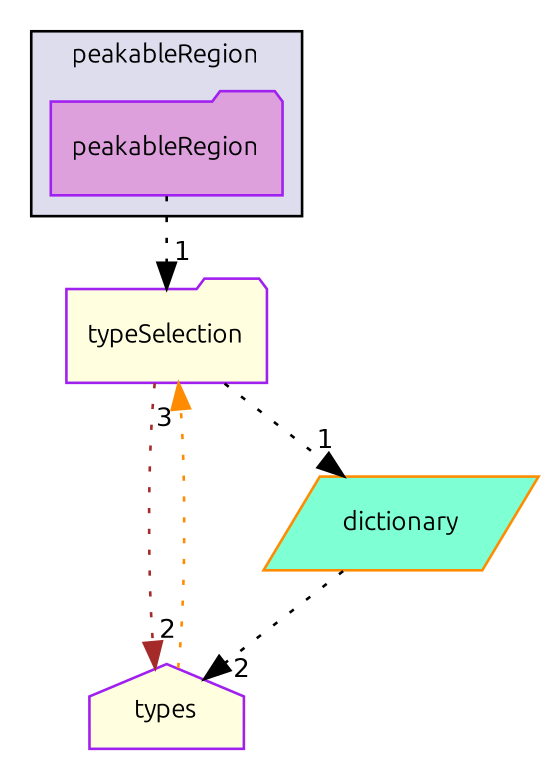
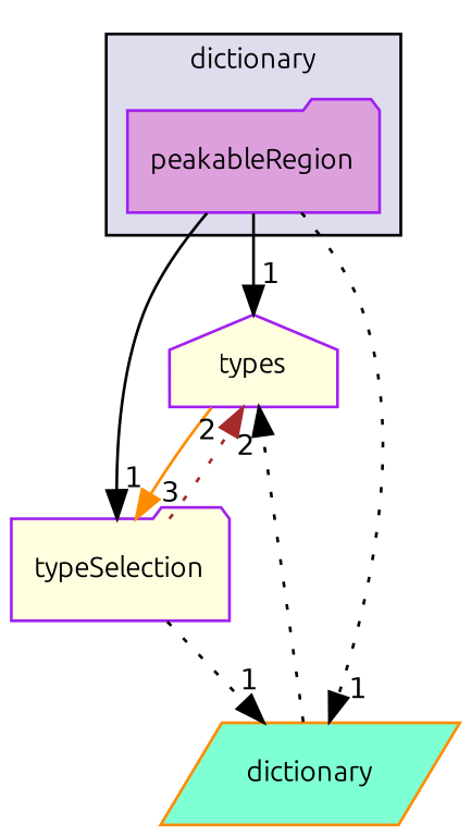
  digraph {
    compound=true
    fontname=Ubuntu
    node [color=purple fillcolor=lightyellow fontname=Ubuntu fontsize=10 shape=folder style=filled]
    edge [color=black fontname=Ubuntu headlabel=1 labeldistance=1.5 labelfontname=Helvetica labelfontsize=10 style=dotted]
    n1 [fillcolor=plum label=peakableRegion pencolor=black]
    n2 [label=types shape=house]
    n3 [label=typeSelection]
    n4 [color=darkorange fillcolor=aquamarine label=dictionary shape=parallelogram]
    subgraph cluster_1 {
      bgcolor="#ddddee"
      fontsize=10
-     label=peakableRegion
+     label=dictionary
      pencolor=black
      n1
    }
-   n1 -> n3
-   n2 -> n3 [color=darkorange headlabel=3]
+   n1 -> n2 [style=solid]
+   n1 -> n3 [style=solid]
+   n1 -> n4
+   n2 -> n3 [color=darkorange headlabel=3 style=solid]
    n3 -> n2 [color=brown headlabel=2]
    n3 -> n4
    n4 -> n2 [headlabel=2]
  }
